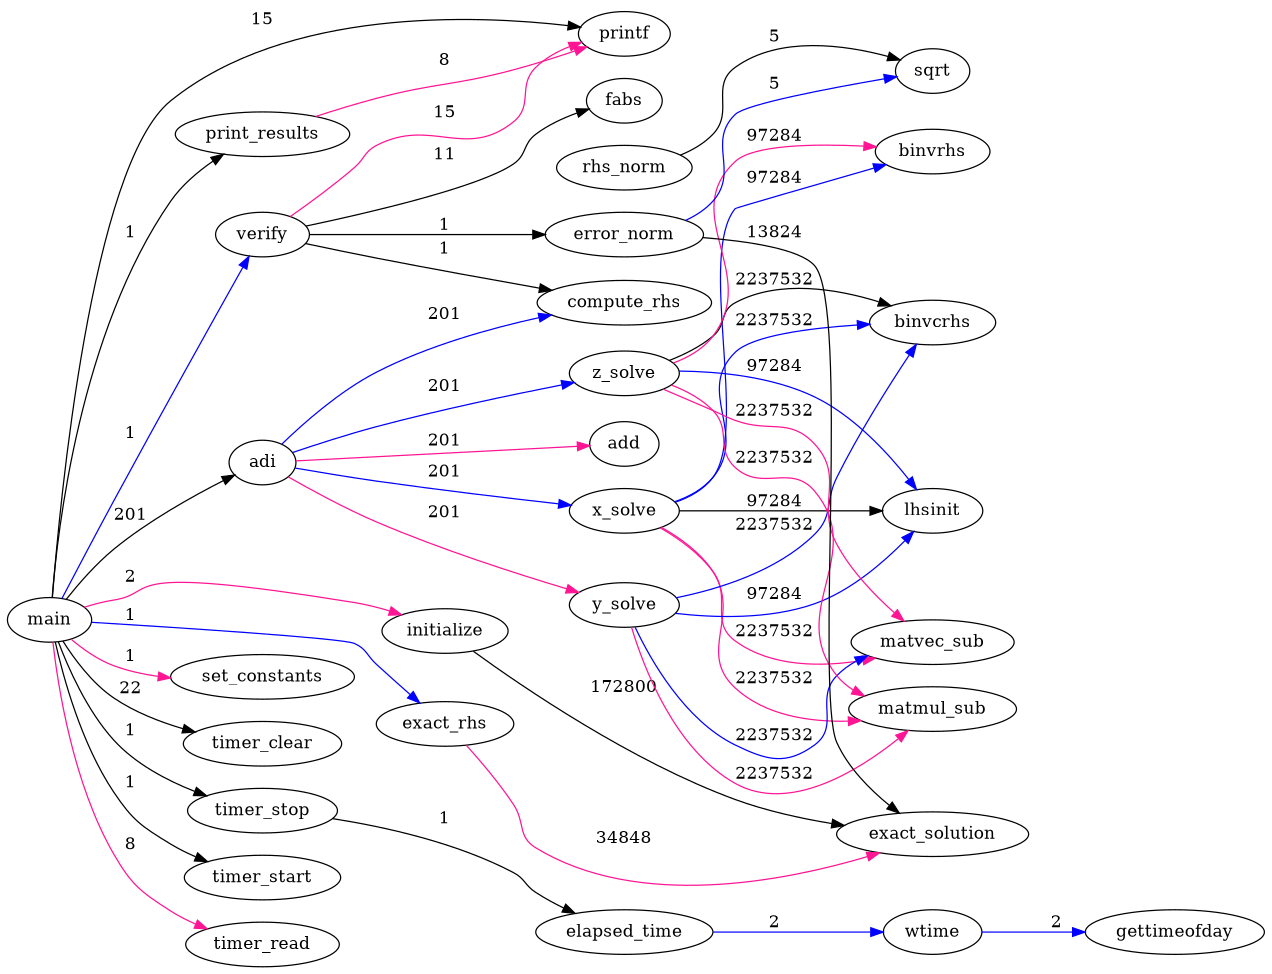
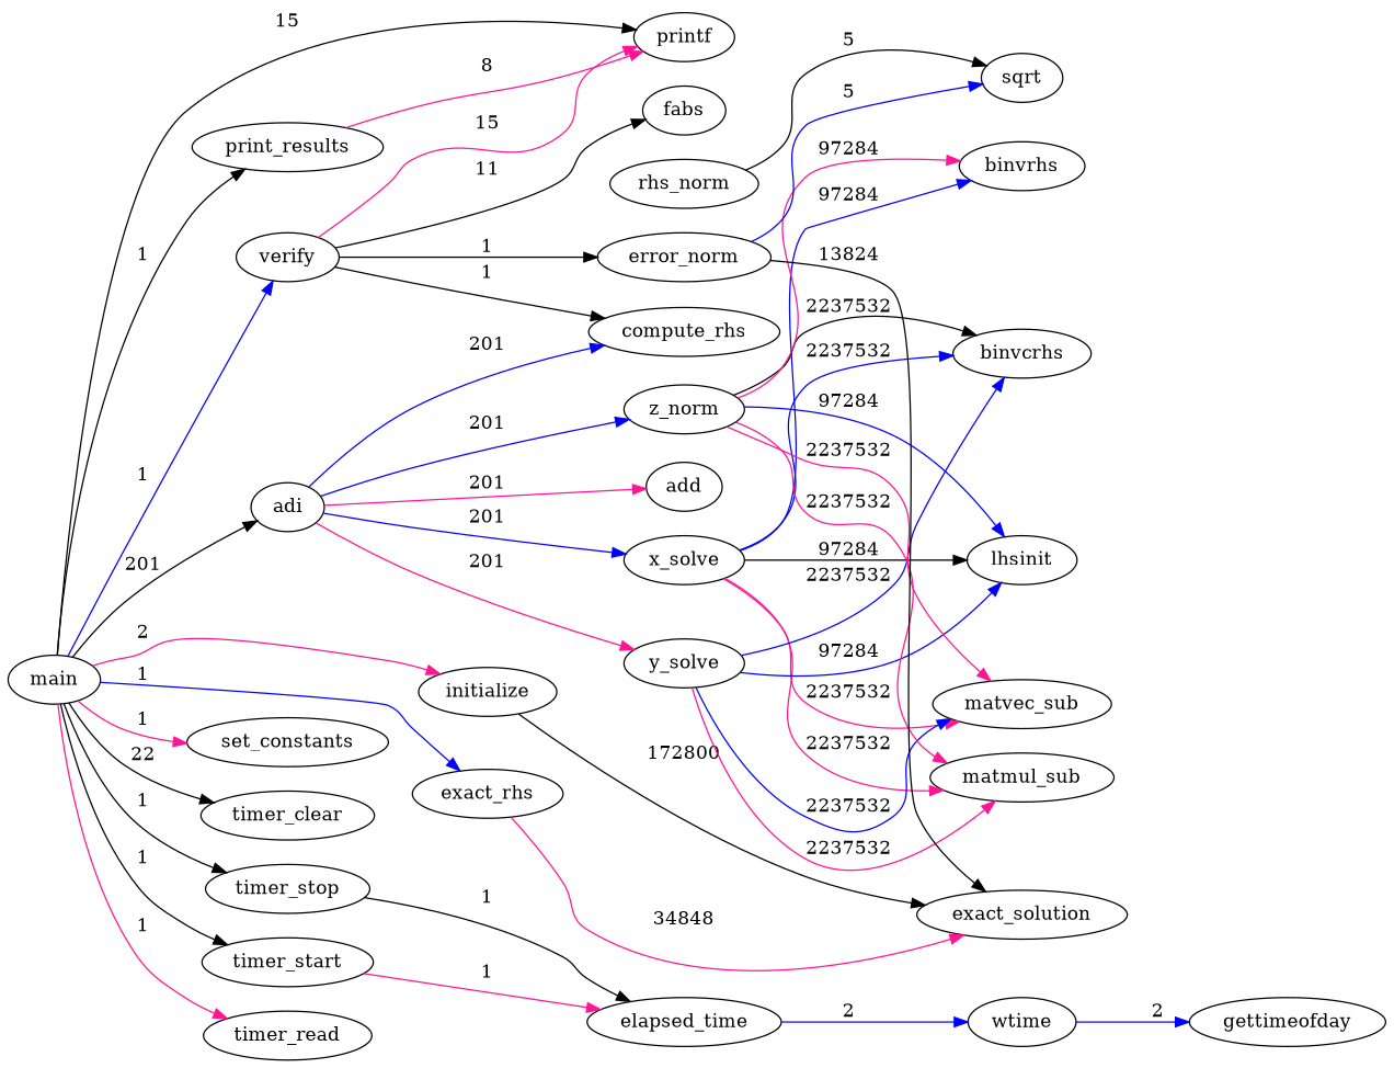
  digraph {
    rankdir=LR
    edge [color=black]
    main
    printf
    set_constants
    timer_clear
    initialize
    exact_rhs
    adi
    timer_start
    timer_stop
    timer_read
    verify
    print_results
    exact_solution
    compute_rhs
    x_solve
    y_solve
-   z_solve
+   z_solve [label=z_norm]
    add
    elapsed_time
    error_norm
    fabs
    lhsinit
    binvcrhs
    matvec_sub
    matmul_sub
    binvrhs
    wtime
    sqrt
    rhs_norm
    gettimeofday
    main -> printf [label=15]
    main -> set_constants [color=deeppink label=1]
    main -> timer_clear [label=22]
    main -> initialize [color=deeppink label=2]
    main -> exact_rhs [color=blue label=1]
    main -> adi [label=201]
    main -> timer_start [label=1]
    main -> timer_stop [label=1]
-   main -> timer_read [color=deeppink label=8]
+   main -> timer_read [color=deeppink label=1]
    main -> verify [color=blue label=1]
    main -> print_results [label=1]
    initialize -> exact_solution [label=172800]
    exact_rhs -> exact_solution [color=deeppink label=34848]
    adi -> compute_rhs [color=blue label=201]
    adi -> x_solve [color=blue label=201]
    adi -> y_solve [color=deeppink label=201]
    adi -> z_solve [color=blue label=201]
    adi -> add [color=deeppink label=201]
+   timer_start -> elapsed_time [color=deeppink label=1]
    timer_stop -> elapsed_time [label=1]
    verify -> printf [color=deeppink label=15]
    verify -> compute_rhs [label=1]
    verify -> error_norm [label=1]
    verify -> fabs [label=11]
    print_results -> printf [color=deeppink label=8]
    x_solve -> lhsinit [label=97284]
    x_solve -> binvcrhs [color=blue label=2237532]
    x_solve -> matvec_sub [color=deeppink label=2237532]
    x_solve -> matmul_sub [color=deeppink label=2237532]
    x_solve -> binvrhs [color=blue label=97284]
    y_solve -> lhsinit [color=blue label=97284]
    y_solve -> binvcrhs [color=blue label=2237532]
    y_solve -> matvec_sub [color=blue label=2237532]
    y_solve -> matmul_sub [color=deeppink label=2237532]
    z_solve -> lhsinit [color=blue label=97284]
    z_solve -> binvcrhs [label=2237532]
    z_solve -> matvec_sub [color=deeppink label=2237532]
    z_solve -> matmul_sub [color=deeppink label=2237532]
    z_solve -> binvrhs [color=deeppink label=97284]
    elapsed_time -> wtime [color=blue label=2]
    error_norm -> exact_solution [label=13824]
    error_norm -> sqrt [color=blue label=5]
    wtime -> gettimeofday [color=blue label=2]
    rhs_norm -> sqrt [label=5]
  }
